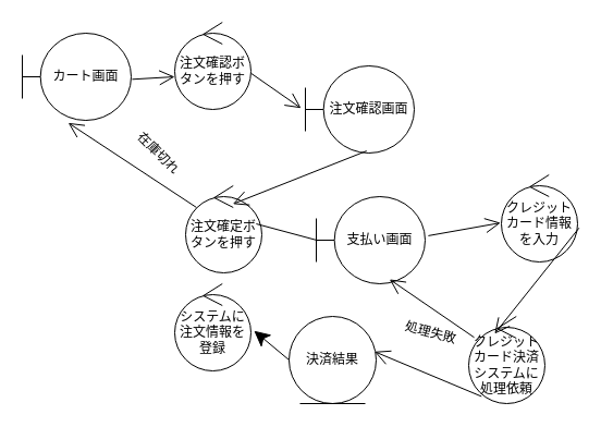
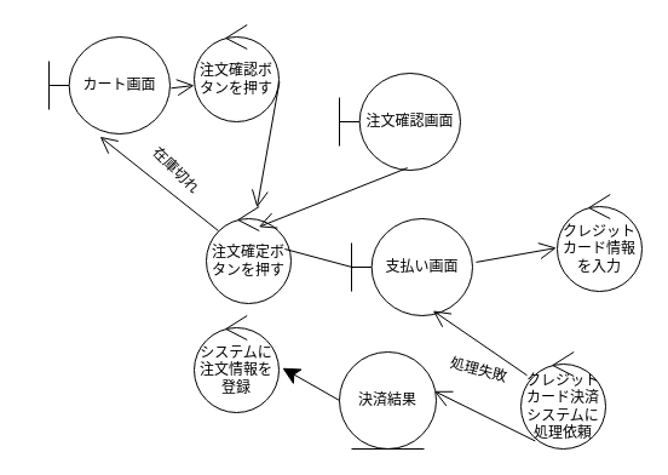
  <mxCell id="0" />
  <mxCell id="1" parent="0" />
- <mxCell id="2" value="カート画面" style="shape=umlBoundary;whiteSpace=wrap;html=1;" vertex="1" parent="1"><mxGeometry x="20" y="30" width="100" height="80" as="geometry" /></mxCell>
+ <mxCell id="2" value="カート画面" style="shape=umlBoundary;whiteSpace=wrap;html=1;" vertex="1" parent="1"><mxGeometry x="40" y="30" width="100" height="80" as="geometry" /></mxCell>
  <mxCell id="3" value="注文確認ボタンを押す" style="ellipse;shape=umlControl;whiteSpace=wrap;html=1;" vertex="1" parent="1"><mxGeometry x="160" y="20" width="70" height="80" as="geometry" /></mxCell>
  <mxCell id="4" value="" style="endArrow=open;endFill=1;endSize=12;html=1;rounded=0;exitX=1.009;exitY=0.529;exitDx=0;exitDy=0;exitPerimeter=0;entryX=0;entryY=0.625;entryDx=0;entryDy=0;entryPerimeter=0;" edge="1" parent="1" source="2" target="3"><mxGeometry width="160" relative="1" as="geometry"><mxPoint x="180" y="230" as="sourcePoint" /><mxPoint x="340" y="230" as="targetPoint" /></mxGeometry></mxCell>
  <mxCell id="5" value="注文確認画面" style="shape=umlBoundary;whiteSpace=wrap;html=1;" vertex="1" parent="1"><mxGeometry x="280" y="60" width="100" height="80" as="geometry" /></mxCell>
- <mxCell id="6" value="" style="endArrow=open;endFill=1;endSize=12;html=1;rounded=0;exitX=1.006;exitY=0.588;exitDx=0;exitDy=0;exitPerimeter=0;entryX=-0.04;entryY=0.485;entryDx=0;entryDy=0;entryPerimeter=0;" edge="1" parent="1" source="3" target="5"><mxGeometry width="160" relative="1" as="geometry"><mxPoint x="180" y="230" as="sourcePoint" /><mxPoint x="340" y="230" as="targetPoint" /></mxGeometry></mxCell>
+ <mxCell id="6" value="" style="endArrow=open;endFill=1;endSize=12;html=1;rounded=0;exitX=1.006;exitY=0.588;exitDx=0;exitDy=0;exitPerimeter=0;" edge="1" parent="1" source="3" target="7"><mxGeometry width="160" relative="1" as="geometry"><mxPoint x="180" y="230" as="sourcePoint" /><mxPoint x="340" y="230" as="targetPoint" /></mxGeometry></mxCell>
  <mxCell id="7" value="注文確定ボタンを押す" style="ellipse;shape=umlControl;whiteSpace=wrap;html=1;" vertex="1" parent="1"><mxGeometry x="170" y="170" width="70" height="80" as="geometry" /></mxCell>
  <mxCell id="8" value="" style="endArrow=open;endFill=1;endSize=12;html=1;rounded=0;exitX=0.562;exitY=0.976;exitDx=0;exitDy=0;exitPerimeter=0;entryX=0.619;entryY=0.21;entryDx=0;entryDy=0;entryPerimeter=0;" edge="1" parent="1" source="5" target="7"><mxGeometry width="160" relative="1" as="geometry"><mxPoint x="180" y="230" as="sourcePoint" /><mxPoint x="340" y="230" as="targetPoint" /></mxGeometry></mxCell>
  <mxCell id="9" value="" style="endArrow=open;endFill=1;endSize=12;html=1;rounded=0;exitX=0.143;exitY=0.25;exitDx=0;exitDy=0;exitPerimeter=0;entryX=0.422;entryY=1.029;entryDx=0;entryDy=0;entryPerimeter=0;" edge="1" parent="1" source="7" target="2"><mxGeometry width="160" relative="1" as="geometry"><mxPoint x="180" y="230" as="sourcePoint" /><mxPoint x="340" y="230" as="targetPoint" /></mxGeometry></mxCell>
  <mxCell id="10" value="在庫切れ" style="text;html=1;align=center;verticalAlign=middle;resizable=0;points=[];autosize=1;strokeColor=none;fillColor=none;rotation=45;" vertex="1" parent="1"><mxGeometry x="110" y="125" width="70" height="30" as="geometry" /></mxCell>
  <mxCell id="11" value="支払い画面" style="shape=umlBoundary;whiteSpace=wrap;html=1;" vertex="1" parent="1"><mxGeometry x="290" y="180" width="100" height="80" as="geometry" /></mxCell>
  <mxCell id="12" value="" style="endArrow=none;endFill=1;endSize=12;html=1;rounded=0;exitX=0.927;exitY=0.438;exitDx=0;exitDy=0;exitPerimeter=0;entryX=0.016;entryY=0.504;entryDx=0;entryDy=0;entryPerimeter=0;" edge="1" parent="1" source="7" target="11"><mxGeometry width="160" relative="1" as="geometry"><mxPoint x="180" y="230" as="sourcePoint" /><mxPoint x="340" y="230" as="targetPoint" /></mxGeometry></mxCell>
  <mxCell id="13" value="クレジットカード情報を入力" style="ellipse;shape=umlControl;whiteSpace=wrap;html=1;" vertex="1" parent="1"><mxGeometry x="460" y="160" width="70" height="80" as="geometry" /></mxCell>
  <mxCell id="14" value="" style="endArrow=open;endFill=1;endSize=12;html=1;rounded=0;exitX=1.029;exitY=0.449;exitDx=0;exitDy=0;exitPerimeter=0;entryX=-0.01;entryY=0.551;entryDx=0;entryDy=0;entryPerimeter=0;" edge="1" parent="1" source="11" target="13"><mxGeometry width="160" relative="1" as="geometry"><mxPoint x="180" y="230" as="sourcePoint" /><mxPoint x="340" y="230" as="targetPoint" /></mxGeometry></mxCell>
  <mxCell id="15" value="クレジットカード決済システムに処理依頼" style="ellipse;shape=umlControl;whiteSpace=wrap;html=1;" vertex="1" parent="1"><mxGeometry x="430" y="290" width="70" height="80" as="geometry" /></mxCell>
- <mxCell id="16" value="" style="endArrow=open;endFill=1;endSize=12;html=1;rounded=0;exitX=1.019;exitY=0.61;exitDx=0;exitDy=0;exitPerimeter=0;entryX=0.34;entryY=0.199;entryDx=0;entryDy=0;entryPerimeter=0;" edge="1" parent="1" source="13" target="15"><mxGeometry width="160" relative="1" as="geometry"><mxPoint x="180" y="230" as="sourcePoint" /><mxPoint x="340" y="230" as="targetPoint" /></mxGeometry></mxCell>
  <mxCell id="17" value="" style="endArrow=open;endFill=1;endSize=12;html=1;rounded=0;entryX=0.673;entryY=0.949;entryDx=0;entryDy=0;entryPerimeter=0;" edge="1" parent="1" source="15" target="11"><mxGeometry width="160" relative="1" as="geometry"><mxPoint x="200" y="320" as="sourcePoint" /><mxPoint x="360" y="320" as="targetPoint" /></mxGeometry></mxCell>
  <mxCell id="18" value="処理失敗" style="text;html=1;align=center;verticalAlign=middle;resizable=0;points=[];autosize=1;strokeColor=none;fillColor=none;rotation=15;" vertex="1" parent="1"><mxGeometry x="360" y="290" width="70" height="30" as="geometry" /></mxCell>
- <mxCell id="19" value="決済結果" style="ellipse;shape=umlEntity;whiteSpace=wrap;html=1;" vertex="1" parent="1"><mxGeometry x="265" y="290" width="80" height="80" as="geometry" /></mxCell>
+ <mxCell id="19" value="決済結果" style="ellipse;shape=umlEntity;whiteSpace=wrap;html=1;" vertex="1" parent="1"><mxGeometry x="280" y="290" width="80" height="80" as="geometry" /></mxCell>
  <mxCell id="20" value="" style="endArrow=open;endFill=1;endSize=12;html=1;rounded=0;exitX=0.168;exitY=0.918;exitDx=0;exitDy=0;exitPerimeter=0;entryX=0.981;entryY=0.404;entryDx=0;entryDy=0;entryPerimeter=0;" edge="1" parent="1" source="15" target="19"><mxGeometry width="160" relative="1" as="geometry"><mxPoint x="200" y="320" as="sourcePoint" /><mxPoint x="360" y="320" as="targetPoint" /></mxGeometry></mxCell>
  <mxCell id="21" value="" style="endArrow=classic;endFill=1;endSize=12;html=1;rounded=0;exitX=0;exitY=0.5;exitDx=0;exitDy=0;entryX=1.041;entryY=0.54;entryDx=0;entryDy=0;entryPerimeter=0;" edge="1" parent="1" source="19" target="22"><mxGeometry width="160" relative="1" as="geometry"><mxPoint x="260" y="380" as="sourcePoint" /><mxPoint x="230" y="380" as="targetPoint" /></mxGeometry></mxCell>
  <mxCell id="22" value="システムに注文情報を登録" style="ellipse;shape=umlControl;whiteSpace=wrap;html=1;" vertex="1" parent="1"><mxGeometry x="160" y="260" width="70" height="80" as="geometry" /></mxCell>
